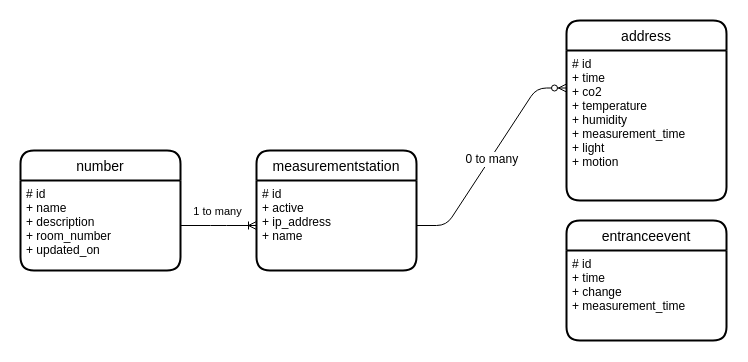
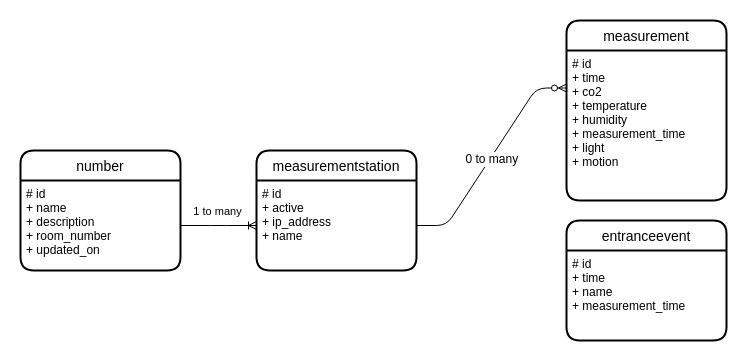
  <mxCell id="0" />
  <mxCell id="1" parent="0" />
  <mxCell id="2" value="entranceevent" style="swimlane;childLayout=stackLayout;horizontal=1;startSize=30;horizontalStack=0;rounded=1;fontSize=14;fontStyle=0;strokeWidth=2;resizeParent=0;resizeLast=1;shadow=0;dashed=0;align=center;" parent="1" vertex="1"><mxGeometry x="566" y="220" width="160" height="120" as="geometry" /></mxCell>
- <mxCell id="3" value="# id&#10;+ time&#10;+ change&#10;+ measurement_time" style="align=left;strokeColor=none;fillColor=none;spacingLeft=4;fontSize=12;verticalAlign=top;resizable=0;rotatable=0;part=1;" parent="2" vertex="1"><mxGeometry y="30" width="160" height="90" as="geometry" /></mxCell>
+ <mxCell id="3" value="# id&#10;+ time&#10;+ name&#10;+ measurement_time" style="align=left;strokeColor=none;fillColor=none;spacingLeft=4;fontSize=12;verticalAlign=top;resizable=0;rotatable=0;part=1;" parent="2" vertex="1"><mxGeometry y="30" width="160" height="90" as="geometry" /></mxCell>
  <mxCell id="4" value="measurementstation" style="swimlane;childLayout=stackLayout;horizontal=1;startSize=30;horizontalStack=0;rounded=1;fontSize=14;fontStyle=0;strokeWidth=2;resizeParent=0;resizeLast=1;shadow=0;dashed=0;align=center;" parent="1" vertex="1"><mxGeometry x="256" y="150" width="160" height="120" as="geometry" /></mxCell>
  <mxCell id="5" value="# id&#10;+ active&#10;+ ip_address&#10;+ name" style="align=left;strokeColor=none;fillColor=none;spacingLeft=4;fontSize=12;verticalAlign=top;resizable=0;rotatable=0;part=1;" parent="4" vertex="1"><mxGeometry y="30" width="160" height="90" as="geometry" /></mxCell>
- <mxCell id="6" value="address" style="swimlane;childLayout=stackLayout;horizontal=1;startSize=30;horizontalStack=0;rounded=1;fontSize=14;fontStyle=0;strokeWidth=2;resizeParent=0;resizeLast=1;shadow=0;dashed=0;align=center;" parent="1" vertex="1"><mxGeometry x="566" y="20" width="160" height="180" as="geometry" /></mxCell>
+ <mxCell id="6" value="measurement" style="swimlane;childLayout=stackLayout;horizontal=1;startSize=30;horizontalStack=0;rounded=1;fontSize=14;fontStyle=0;strokeWidth=2;resizeParent=0;resizeLast=1;shadow=0;dashed=0;align=center;" parent="1" vertex="1"><mxGeometry x="566" y="20" width="160" height="180" as="geometry" /></mxCell>
  <mxCell id="7" value="# id&#10;+ time&#10;+ co2&#10;+ temperature&#10;+ humidity&#10;+ measurement_time&#10;+ light&#10;+ motion&#10;" style="align=left;strokeColor=none;fillColor=none;spacingLeft=4;fontSize=12;verticalAlign=top;resizable=0;rotatable=0;part=1;" parent="6" vertex="1"><mxGeometry y="30" width="160" height="150" as="geometry" /></mxCell>
  <mxCell id="8" value="number" style="swimlane;childLayout=stackLayout;horizontal=1;startSize=30;horizontalStack=0;rounded=1;fontSize=14;fontStyle=0;strokeWidth=2;resizeParent=0;resizeLast=1;shadow=0;dashed=0;align=center;" parent="1" vertex="1"><mxGeometry x="20" y="150" width="160" height="120" as="geometry" /></mxCell>
  <mxCell id="9" value="# id&#10;+ name&#10;+ description&#10;+ room_number&#10;+ updated_on&#10;" style="align=left;strokeColor=none;fillColor=none;spacingLeft=4;fontSize=12;verticalAlign=top;resizable=0;rotatable=0;part=1;" parent="8" vertex="1"><mxGeometry y="30" width="160" height="90" as="geometry" /></mxCell>
  <mxCell id="10" value="" style="edgeStyle=entityRelationEdgeStyle;fontSize=12;html=1;endArrow=ERoneToMany;rounded=0;exitX=1;exitY=0.5;exitDx=0;exitDy=0;entryX=0;entryY=0.5;entryDx=0;entryDy=0;" edge="1" parent="1" source="9" target="5"><mxGeometry width="100" height="100" relative="1" as="geometry"><mxPoint x="146" y="55.5" as="sourcePoint" /><mxPoint x="294.24" y="-40" as="targetPoint" /></mxGeometry></mxCell>
  <mxCell id="11" value="1 to many" style="edgeLabel;html=1;align=center;verticalAlign=middle;resizable=0;points=[];" vertex="1" connectable="0" parent="10"><mxGeometry x="-0.238" y="-3" relative="1" as="geometry"><mxPoint x="7" y="-18.0" as="offset" /></mxGeometry></mxCell>
  <mxCell id="12" value="" style="edgeStyle=entityRelationEdgeStyle;fontSize=12;html=1;endArrow=ERzeroToMany;endFill=1;exitX=1;exitY=0.5;exitDx=0;exitDy=0;entryX=0;entryY=0.25;entryDx=0;entryDy=0;" edge="1" parent="1" source="5" target="7"><mxGeometry width="100" height="100" relative="1" as="geometry"><mxPoint x="416" y="220" as="sourcePoint" /><mxPoint x="506" y="120" as="targetPoint" /></mxGeometry></mxCell>
  <mxCell id="13" value="0 to many&amp;nbsp;" style="text;html=1;align=center;verticalAlign=middle;resizable=0;points=[];labelBackgroundColor=#ffffff;" vertex="1" connectable="0" parent="12"><mxGeometry x="-0.011" y="-3" relative="1" as="geometry"><mxPoint as="offset" /></mxGeometry></mxCell>
